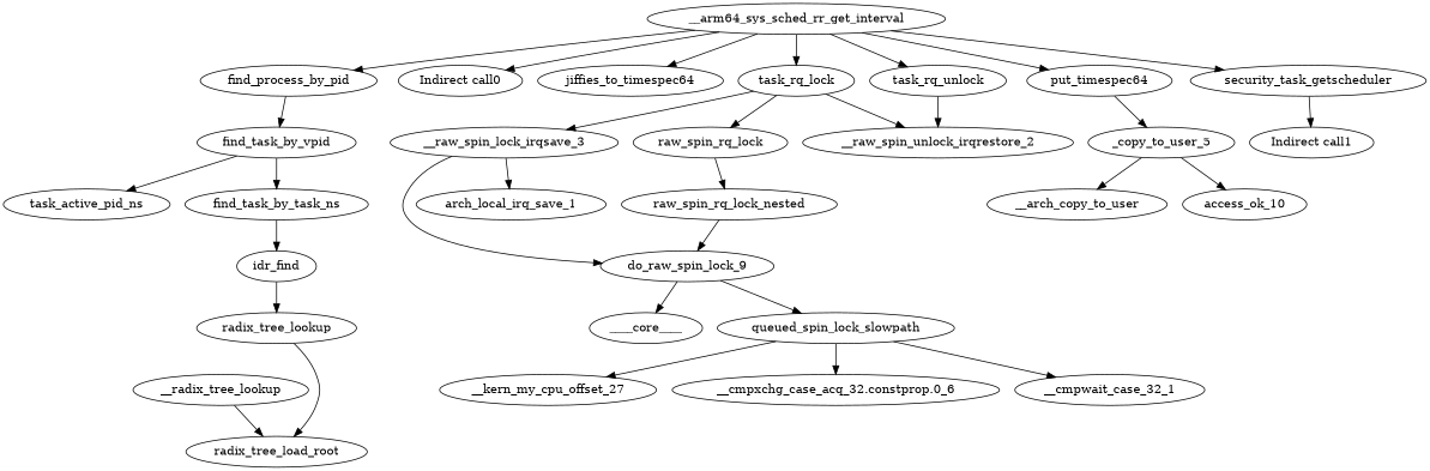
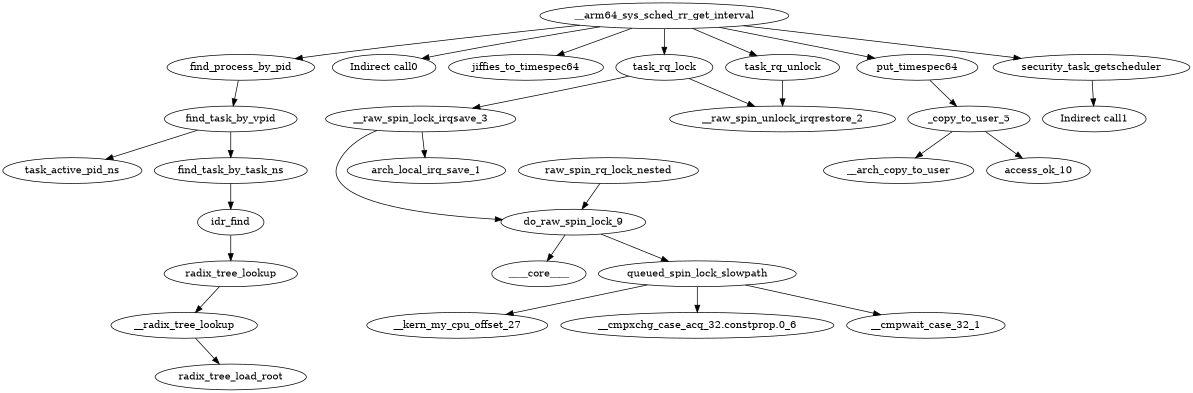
  digraph {
    node [color=black]
    edge [color=black]
    __raw_spin_lock_irqsave_3
    do_raw_spin_lock_9
    arch_local_irq_save_1
    ____core____ [color=kernel]
    queued_spin_lock_slowpath
    __kern_my_cpu_offset_27
    "__cmpxchg_case_acq_32.constprop.0_6"
    __cmpwait_case_32_1
    find_process_by_pid
    find_task_by_vpid
    task_active_pid_ns
    n12 [label=find_task_by_task_ns]
    idr_find
    radix_tree_lookup
    __arm64_sys_sched_rr_get_interval
    "Indirect call0"
    jiffies_to_timespec64
    task_rq_lock
    put_timespec64
    task_rq_unlock
    security_task_getscheduler
    __raw_spin_unlock_irqrestore_2
-   raw_spin_rq_lock
    _copy_to_user_5
    "Indirect call1"
    raw_spin_rq_lock_nested
    __arch_copy_to_user
    access_ok_10
    __radix_tree_lookup
    radix_tree_load_root
    __raw_spin_lock_irqsave_3 -> do_raw_spin_lock_9
    __raw_spin_lock_irqsave_3 -> arch_local_irq_save_1
    do_raw_spin_lock_9 -> ____core____
    do_raw_spin_lock_9 -> queued_spin_lock_slowpath
    queued_spin_lock_slowpath -> __kern_my_cpu_offset_27
    queued_spin_lock_slowpath -> "__cmpxchg_case_acq_32.constprop.0_6"
    queued_spin_lock_slowpath -> __cmpwait_case_32_1
    find_process_by_pid -> find_task_by_vpid
    find_task_by_vpid -> task_active_pid_ns
    find_task_by_vpid -> n12
    n12 -> idr_find
    idr_find -> radix_tree_lookup
-   radix_tree_lookup -> radix_tree_load_root
+   radix_tree_lookup -> __radix_tree_lookup
    __arm64_sys_sched_rr_get_interval -> find_process_by_pid
    __arm64_sys_sched_rr_get_interval -> "Indirect call0"
    __arm64_sys_sched_rr_get_interval -> jiffies_to_timespec64
    __arm64_sys_sched_rr_get_interval -> task_rq_lock
    __arm64_sys_sched_rr_get_interval -> put_timespec64
    __arm64_sys_sched_rr_get_interval -> task_rq_unlock
    __arm64_sys_sched_rr_get_interval -> security_task_getscheduler
    task_rq_lock -> __raw_spin_lock_irqsave_3
    task_rq_lock -> __raw_spin_unlock_irqrestore_2
-   task_rq_lock -> raw_spin_rq_lock
    put_timespec64 -> _copy_to_user_5
    task_rq_unlock -> __raw_spin_unlock_irqrestore_2
    security_task_getscheduler -> "Indirect call1"
-   raw_spin_rq_lock -> raw_spin_rq_lock_nested
    _copy_to_user_5 -> __arch_copy_to_user
    _copy_to_user_5 -> access_ok_10
    raw_spin_rq_lock_nested -> do_raw_spin_lock_9
    __radix_tree_lookup -> radix_tree_load_root
  }
